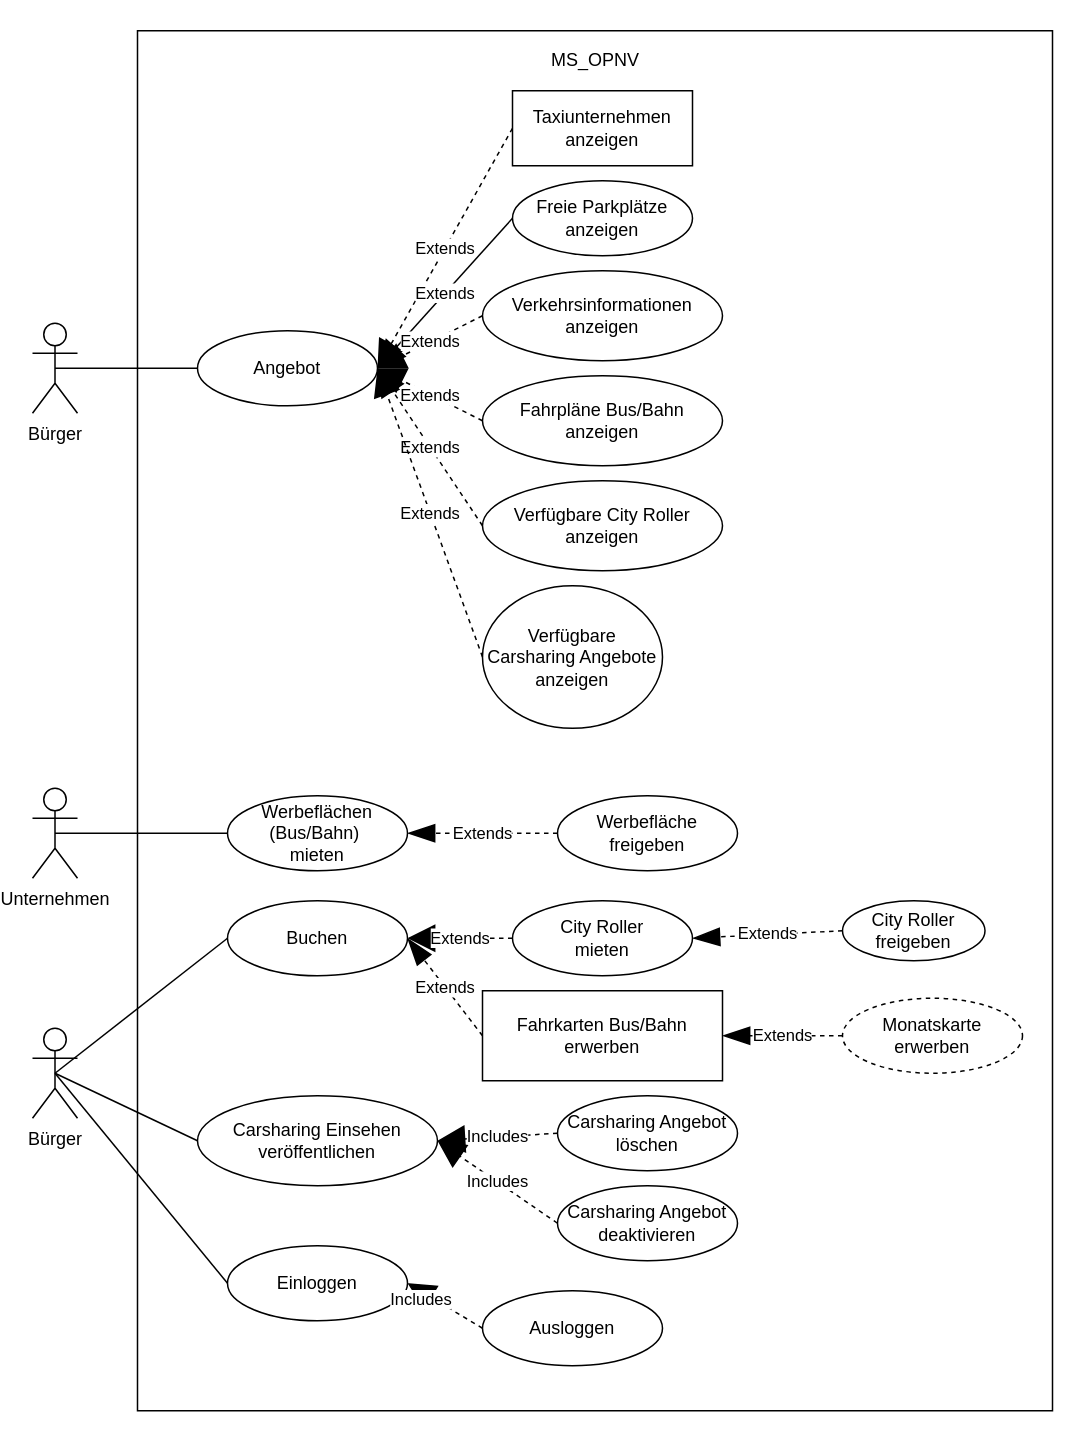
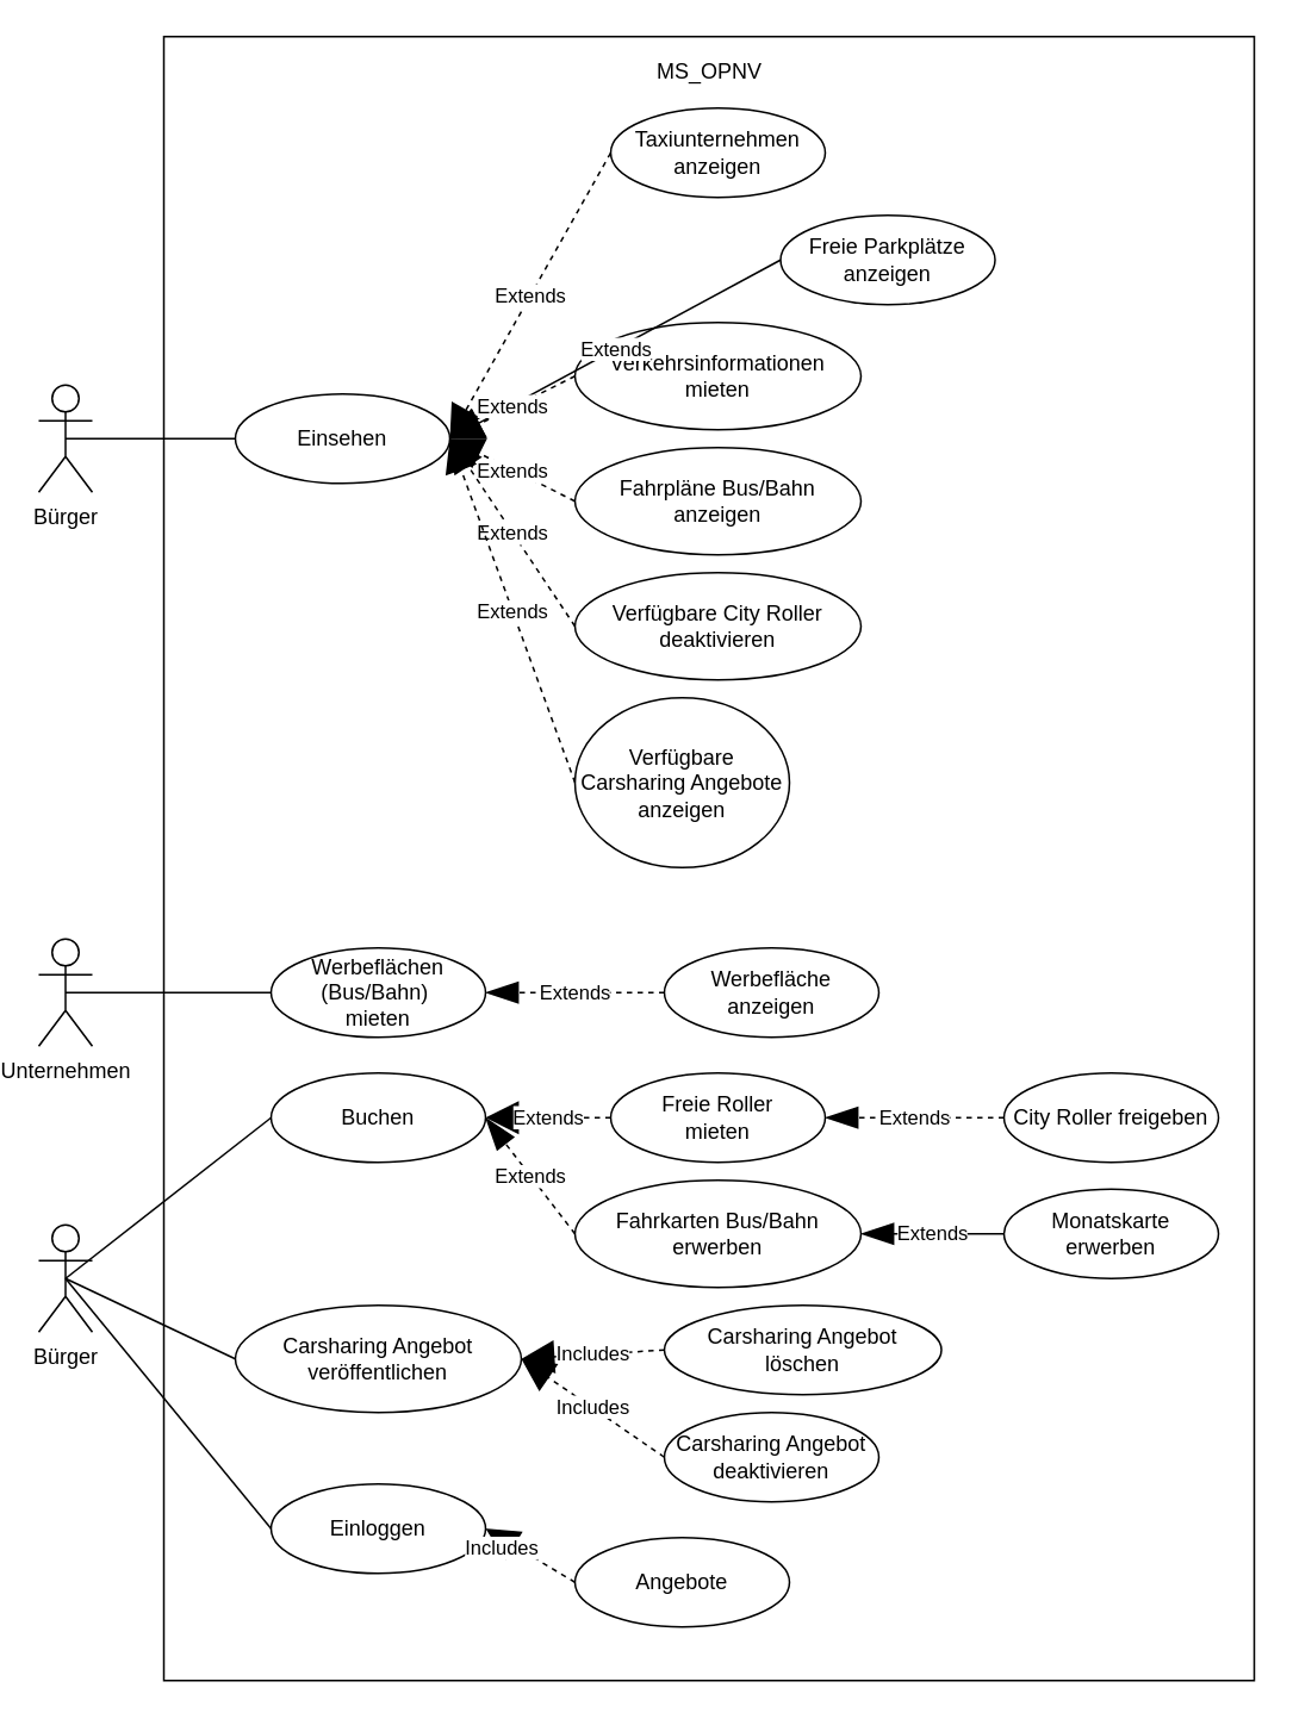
  <mxCell id="0" />
  <mxCell id="1" parent="0" />
  <mxCell id="2" value="" style="rounded=0;whiteSpace=wrap;html=1;" parent="1" vertex="1"><mxGeometry x="90" y="20" width="610" height="920" as="geometry" /></mxCell>
  <mxCell id="3" value="Bürger" style="shape=umlActor;verticalLabelPosition=bottom;labelBackgroundColor=#ffffff;verticalAlign=top;html=1;outlineConnect=0;" parent="1" vertex="1"><mxGeometry x="20" y="215" width="30" height="60" as="geometry" /></mxCell>
- <mxCell id="4" value="Angebot" style="ellipse;whiteSpace=wrap;html=1;" parent="1" vertex="1"><mxGeometry x="130" y="220" width="120" height="50" as="geometry" /></mxCell>
- <mxCell id="5" value="Taxiunternehmen&lt;br&gt;anzeigen" style="whiteSpace=wrap;html=1;rounded=0;" parent="1" vertex="1"><mxGeometry x="340" y="60" width="120" height="50" as="geometry" /></mxCell>
- <mxCell id="6" value="Freie Parkplätze&lt;br&gt;anzeigen" style="ellipse;whiteSpace=wrap;html=1;" parent="1" vertex="1"><mxGeometry x="340" y="120" width="120" height="50" as="geometry" /></mxCell>
- <mxCell id="7" value="Verkehrsinformationen&lt;br&gt;anzeigen" style="ellipse;whiteSpace=wrap;html=1;" parent="1" vertex="1"><mxGeometry x="320" y="180" width="160" height="60" as="geometry" /></mxCell>
+ <mxCell id="4" value="Einsehen" style="ellipse;whiteSpace=wrap;html=1;" parent="1" vertex="1"><mxGeometry x="130" y="220" width="120" height="50" as="geometry" /></mxCell>
+ <mxCell id="5" value="Taxiunternehmen&lt;br&gt;anzeigen" style="ellipse;whiteSpace=wrap;html=1;" parent="1" vertex="1"><mxGeometry x="340" y="60" width="120" height="50" as="geometry" /></mxCell>
+ <mxCell id="6" value="Freie Parkplätze&lt;br&gt;anzeigen" style="ellipse;whiteSpace=wrap;html=1;" parent="1" vertex="1"><mxGeometry x="435" y="120" width="120" height="50" as="geometry" /></mxCell>
+ <mxCell id="7" value="Verkehrsinformationen&lt;br&gt;mieten" style="ellipse;whiteSpace=wrap;html=1;" parent="1" vertex="1"><mxGeometry x="320" y="180" width="160" height="60" as="geometry" /></mxCell>
  <mxCell id="8" value="Fahrpläne Bus/Bahn&lt;br&gt;anzeigen" style="ellipse;whiteSpace=wrap;html=1;" parent="1" vertex="1"><mxGeometry x="320" y="250" width="160" height="60" as="geometry" /></mxCell>
  <mxCell id="9" value="Bürger" style="shape=umlActor;verticalLabelPosition=bottom;labelBackgroundColor=#ffffff;verticalAlign=top;html=1;outlineConnect=0;" parent="1" vertex="1"><mxGeometry x="20" y="685" width="30" height="60" as="geometry" /></mxCell>
  <mxCell id="10" value="MS_OPNV" style="text;html=1;strokeColor=none;fillColor=none;align=center;verticalAlign=middle;whiteSpace=wrap;rounded=0;" parent="1" vertex="1"><mxGeometry x="302.5" y="30" width="185" height="20" as="geometry" /></mxCell>
  <mxCell id="11" value="Buchen" style="ellipse;whiteSpace=wrap;html=1;" parent="1" vertex="1"><mxGeometry x="150" y="600" width="120" height="50" as="geometry" /></mxCell>
  <mxCell id="12" value="Werbeflächen&lt;br&gt;(Bus/Bahn)&amp;nbsp;&lt;br&gt;mieten" style="ellipse;whiteSpace=wrap;html=1;" parent="1" vertex="1"><mxGeometry x="150" y="530" width="120" height="50" as="geometry" /></mxCell>
- <mxCell id="13" value="City Roller&lt;br&gt;mieten" style="ellipse;whiteSpace=wrap;html=1;" parent="1" vertex="1"><mxGeometry x="340" y="600" width="120" height="50" as="geometry" /></mxCell>
- <mxCell id="14" value="Fahrkarten Bus/Bahn&lt;br&gt;erwerben" style="whiteSpace=wrap;html=1;rounded=0;" parent="1" vertex="1"><mxGeometry x="320" y="660" width="160" height="60" as="geometry" /></mxCell>
- <mxCell id="15" value="Carsharing Einsehen&lt;br&gt;veröffentlichen" style="ellipse;whiteSpace=wrap;html=1;" parent="1" vertex="1"><mxGeometry x="130" y="730" width="160" height="60" as="geometry" /></mxCell>
- <mxCell id="16" value="Verfügbare City Roller&lt;br&gt;anzeigen" style="ellipse;whiteSpace=wrap;html=1;" parent="1" vertex="1"><mxGeometry x="320" y="320" width="160" height="60" as="geometry" /></mxCell>
+ <mxCell id="13" value="Freie Roller&lt;br&gt;mieten" style="ellipse;whiteSpace=wrap;html=1;" parent="1" vertex="1"><mxGeometry x="340" y="600" width="120" height="50" as="geometry" /></mxCell>
+ <mxCell id="14" value="Fahrkarten Bus/Bahn&lt;br&gt;erwerben" style="ellipse;whiteSpace=wrap;html=1;" parent="1" vertex="1"><mxGeometry x="320" y="660" width="160" height="60" as="geometry" /></mxCell>
+ <mxCell id="15" value="Carsharing Angebot&lt;br&gt;veröffentlichen" style="ellipse;whiteSpace=wrap;html=1;" parent="1" vertex="1"><mxGeometry x="130" y="730" width="160" height="60" as="geometry" /></mxCell>
+ <mxCell id="16" value="Verfügbare City Roller&lt;br&gt;deaktivieren" style="ellipse;whiteSpace=wrap;html=1;" parent="1" vertex="1"><mxGeometry x="320" y="320" width="160" height="60" as="geometry" /></mxCell>
  <mxCell id="17" value="Verfügbare Carsharing Angebote anzeigen" style="ellipse;whiteSpace=wrap;html=1;" parent="1" vertex="1"><mxGeometry x="320" y="390" width="120" height="95" as="geometry" /></mxCell>
- <mxCell id="18" value="Carsharing Angebot&lt;br&gt;löschen" style="ellipse;whiteSpace=wrap;html=1;" parent="1" vertex="1"><mxGeometry x="370" y="730" width="120" height="50" as="geometry" /></mxCell>
+ <mxCell id="18" value="Carsharing Angebot&lt;br&gt;löschen" style="ellipse;whiteSpace=wrap;html=1;" parent="1" vertex="1"><mxGeometry x="370" y="730" width="155" height="50" as="geometry" /></mxCell>
  <mxCell id="19" value="Extends" style="endArrow=block;endSize=16;endFill=1;html=1;exitX=0;exitY=0.5;exitDx=0;exitDy=0;entryX=1;entryY=0.5;entryDx=0;entryDy=0;dashed=1;" parent="1" source="13" target="11" edge="1"><mxGeometry width="160" relative="1" as="geometry"><mxPoint x="344" y="600" as="sourcePoint" /><mxPoint x="274" y="660" as="targetPoint" /></mxGeometry></mxCell>
  <mxCell id="20" value="Extends" style="endArrow=blockThin;endSize=16;endFill=1;html=1;exitX=0;exitY=0.5;exitDx=0;exitDy=0;entryX=1;entryY=0.5;entryDx=0;entryDy=0;startArrow=none;startFill=0;dashed=1;" parent="1" source="14" target="11" edge="1"><mxGeometry width="160" relative="1" as="geometry"><mxPoint x="360" y="585" as="sourcePoint" /><mxPoint x="290" y="645" as="targetPoint" /></mxGeometry></mxCell>
  <mxCell id="21" value="Includes" style="endArrow=block;endSize=16;endFill=1;html=1;exitX=0;exitY=0.5;exitDx=0;exitDy=0;entryX=1;entryY=0.5;entryDx=0;entryDy=0;dashed=1;" parent="1" source="18" target="15" edge="1"><mxGeometry width="160" relative="1" as="geometry"><mxPoint x="370" y="595" as="sourcePoint" /><mxPoint x="300" y="655" as="targetPoint" /></mxGeometry></mxCell>
  <mxCell id="22" value="Extends" style="endArrow=block;endSize=16;endFill=1;html=1;exitX=0;exitY=0.5;exitDx=0;exitDy=0;entryX=1;entryY=0.5;entryDx=0;entryDy=0;dashed=1;" parent="1" source="5" target="4" edge="1"><mxGeometry width="160" relative="1" as="geometry"><mxPoint x="310" y="260" as="sourcePoint" /><mxPoint x="240" y="320" as="targetPoint" /></mxGeometry></mxCell>
  <mxCell id="23" value="Extends" style="endArrow=block;endSize=16;endFill=1;html=1;exitX=0;exitY=0.5;exitDx=0;exitDy=0;entryX=1;entryY=0.5;entryDx=0;entryDy=0;dashed=0;" parent="1" source="6" target="4" edge="1"><mxGeometry width="160" relative="1" as="geometry"><mxPoint x="350" y="95" as="sourcePoint" /><mxPoint x="260" y="255" as="targetPoint" /></mxGeometry></mxCell>
  <mxCell id="24" value="Extends" style="endArrow=block;endSize=16;endFill=1;html=1;exitX=0;exitY=0.5;exitDx=0;exitDy=0;entryX=1;entryY=0.5;entryDx=0;entryDy=0;dashed=1;" parent="1" source="7" target="4" edge="1"><mxGeometry width="160" relative="1" as="geometry"><mxPoint x="360" y="105" as="sourcePoint" /><mxPoint x="270" y="265" as="targetPoint" /></mxGeometry></mxCell>
  <mxCell id="25" value="Extends" style="endArrow=block;endSize=16;endFill=1;html=1;exitX=0;exitY=0.5;exitDx=0;exitDy=0;entryX=1;entryY=0.5;entryDx=0;entryDy=0;dashed=1;" parent="1" source="8" target="4" edge="1"><mxGeometry width="160" relative="1" as="geometry"><mxPoint x="370" y="115" as="sourcePoint" /><mxPoint x="280" y="275" as="targetPoint" /></mxGeometry></mxCell>
  <mxCell id="26" value="Extends" style="endArrow=block;endSize=16;endFill=1;html=1;exitX=0;exitY=0.5;exitDx=0;exitDy=0;entryX=1;entryY=0.5;entryDx=0;entryDy=0;dashed=1;" parent="1" source="16" target="4" edge="1"><mxGeometry width="160" relative="1" as="geometry"><mxPoint x="380" y="125" as="sourcePoint" /><mxPoint x="290" y="285" as="targetPoint" /></mxGeometry></mxCell>
  <mxCell id="27" value="Extends" style="endArrow=block;endSize=16;endFill=1;html=1;exitX=0;exitY=0.5;exitDx=0;exitDy=0;entryX=1;entryY=0.5;entryDx=0;entryDy=0;dashed=1;" parent="1" source="17" target="4" edge="1"><mxGeometry width="160" relative="1" as="geometry"><mxPoint x="390" y="135" as="sourcePoint" /><mxPoint x="300" y="295" as="targetPoint" /></mxGeometry></mxCell>
- <mxCell id="28" value="City Roller freigeben" style="ellipse;whiteSpace=wrap;html=1;" parent="1" vertex="1"><mxGeometry x="560" y="600" width="95" height="40" as="geometry" /></mxCell>
- <mxCell id="29" value="Werbefläche freigeben" style="ellipse;whiteSpace=wrap;html=1;" parent="1" vertex="1"><mxGeometry x="370" y="530" width="120" height="50" as="geometry" /></mxCell>
- <mxCell id="30" value="Monatskarte&lt;br&gt;erwerben" style="ellipse;whiteSpace=wrap;html=1;dashed=1;" parent="1" vertex="1"><mxGeometry x="560" y="665" width="120" height="50" as="geometry" /></mxCell>
- <mxCell id="31" value="Extends" style="endArrow=blockThin;endSize=16;endFill=1;html=1;exitX=0;exitY=0.5;exitDx=0;exitDy=0;entryX=1;entryY=0.5;entryDx=0;entryDy=0;startArrow=none;startFill=0;dashed=1;" parent="1" source="30" target="14" edge="1"><mxGeometry width="160" relative="1" as="geometry"><mxPoint x="330" y="700" as="sourcePoint" /><mxPoint x="280" y="635" as="targetPoint" /></mxGeometry></mxCell>
+ <mxCell id="28" value="City Roller freigeben" style="ellipse;whiteSpace=wrap;html=1;" parent="1" vertex="1"><mxGeometry x="560" y="600" width="120" height="50" as="geometry" /></mxCell>
+ <mxCell id="29" value="Werbefläche anzeigen" style="ellipse;whiteSpace=wrap;html=1;" parent="1" vertex="1"><mxGeometry x="370" y="530" width="120" height="50" as="geometry" /></mxCell>
+ <mxCell id="30" value="Monatskarte&lt;br&gt;erwerben" style="ellipse;whiteSpace=wrap;html=1;" parent="1" vertex="1"><mxGeometry x="560" y="665" width="120" height="50" as="geometry" /></mxCell>
+ <mxCell id="31" value="Extends" style="endArrow=blockThin;endSize=16;endFill=1;html=1;exitX=0;exitY=0.5;exitDx=0;exitDy=0;entryX=1;entryY=0.5;entryDx=0;entryDy=0;startArrow=none;startFill=0;dashed=0;" parent="1" source="30" target="14" edge="1"><mxGeometry width="160" relative="1" as="geometry"><mxPoint x="330" y="700" as="sourcePoint" /><mxPoint x="280" y="635" as="targetPoint" /></mxGeometry></mxCell>
  <mxCell id="32" value="Extends" style="endArrow=blockThin;endSize=16;endFill=1;html=1;exitX=0;exitY=0.5;exitDx=0;exitDy=0;entryX=1;entryY=0.5;entryDx=0;entryDy=0;startArrow=none;startFill=0;dashed=1;" parent="1" source="29" target="12" edge="1"><mxGeometry width="160" relative="1" as="geometry"><mxPoint x="360" y="554.5" as="sourcePoint" /><mxPoint x="280" y="554.5" as="targetPoint" /></mxGeometry></mxCell>
  <mxCell id="33" value="Extends" style="endArrow=blockThin;endSize=16;endFill=1;html=1;exitX=0;exitY=0.5;exitDx=0;exitDy=0;entryX=1;entryY=0.5;entryDx=0;entryDy=0;startArrow=none;startFill=0;dashed=1;" parent="1" source="28" target="13" edge="1"><mxGeometry width="160" relative="1" as="geometry"><mxPoint x="550" y="625" as="sourcePoint" /><mxPoint x="470" y="625" as="targetPoint" /></mxGeometry></mxCell>
  <mxCell id="34" value="Einloggen" style="ellipse;whiteSpace=wrap;html=1;" parent="1" vertex="1"><mxGeometry x="150" y="830" width="120" height="50" as="geometry" /></mxCell>
- <mxCell id="35" value="Ausloggen" style="ellipse;whiteSpace=wrap;html=1;" parent="1" vertex="1"><mxGeometry x="320" y="860" width="120" height="50" as="geometry" /></mxCell>
+ <mxCell id="35" value="Angebote" style="ellipse;whiteSpace=wrap;html=1;" parent="1" vertex="1"><mxGeometry x="320" y="860" width="120" height="50" as="geometry" /></mxCell>
  <mxCell id="36" value="Includes" style="endArrow=block;endSize=16;endFill=1;html=1;exitX=0;exitY=0.5;exitDx=0;exitDy=0;entryX=1;entryY=0.5;entryDx=0;entryDy=0;dashed=1;" parent="1" source="35" target="34" edge="1"><mxGeometry x="0.52" y="4" width="160" relative="1" as="geometry"><mxPoint x="350" y="775" as="sourcePoint" /><mxPoint x="300" y="750" as="targetPoint" /><mxPoint x="-1" as="offset" /></mxGeometry></mxCell>
  <mxCell id="37" value="" style="endArrow=none;html=1;exitX=0.5;exitY=0.5;exitDx=0;exitDy=0;exitPerimeter=0;entryX=0;entryY=0.5;entryDx=0;entryDy=0;" parent="1" source="9" target="11" edge="1"><mxGeometry width="50" height="50" relative="1" as="geometry"><mxPoint x="90" y="710" as="sourcePoint" /><mxPoint x="140" y="660" as="targetPoint" /></mxGeometry></mxCell>
  <mxCell id="38" value="" style="endArrow=none;html=1;exitX=0.5;exitY=0.5;exitDx=0;exitDy=0;exitPerimeter=0;entryX=0;entryY=0.5;entryDx=0;entryDy=0;" parent="1" source="9" target="15" edge="1"><mxGeometry width="50" height="50" relative="1" as="geometry"><mxPoint x="45" y="725" as="sourcePoint" /><mxPoint x="160" y="635" as="targetPoint" /></mxGeometry></mxCell>
  <mxCell id="39" value="" style="endArrow=none;html=1;exitX=0.5;exitY=0.5;exitDx=0;exitDy=0;exitPerimeter=0;entryX=0;entryY=0.5;entryDx=0;entryDy=0;" parent="1" source="9" target="34" edge="1"><mxGeometry width="50" height="50" relative="1" as="geometry"><mxPoint x="45" y="725" as="sourcePoint" /><mxPoint x="140" y="750" as="targetPoint" /></mxGeometry></mxCell>
  <mxCell id="40" value="" style="endArrow=none;html=1;exitX=0.5;exitY=0.5;exitDx=0;exitDy=0;exitPerimeter=0;entryX=0;entryY=0.5;entryDx=0;entryDy=0;" parent="1" source="3" target="4" edge="1"><mxGeometry width="50" height="50" relative="1" as="geometry"><mxPoint x="320" y="270" as="sourcePoint" /><mxPoint x="370" y="220" as="targetPoint" /></mxGeometry></mxCell>
  <mxCell id="41" value="Unternehmen" style="shape=umlActor;verticalLabelPosition=bottom;labelBackgroundColor=#ffffff;verticalAlign=top;html=1;outlineConnect=0;" vertex="1" parent="1"><mxGeometry x="20" y="525" width="30" height="60" as="geometry" /></mxCell>
  <mxCell id="42" value="" style="endArrow=none;html=1;exitX=0.5;exitY=0.5;exitDx=0;exitDy=0;exitPerimeter=0;entryX=0;entryY=0.5;entryDx=0;entryDy=0;" edge="1" parent="1" source="41" target="12"><mxGeometry width="50" height="50" relative="1" as="geometry"><mxPoint x="80" y="560" as="sourcePoint" /><mxPoint x="195" y="470" as="targetPoint" /></mxGeometry></mxCell>
  <mxCell id="43" value="Carsharing Angebot&lt;br&gt;deaktivieren" style="ellipse;whiteSpace=wrap;html=1;" vertex="1" parent="1"><mxGeometry x="370" y="790" width="120" height="50" as="geometry" /></mxCell>
  <mxCell id="44" value="Includes" style="endArrow=block;endSize=16;endFill=1;html=1;exitX=0;exitY=0.5;exitDx=0;exitDy=0;entryX=1;entryY=0.5;entryDx=0;entryDy=0;dashed=1;" edge="1" parent="1" source="43" target="15"><mxGeometry width="160" relative="1" as="geometry"><mxPoint x="370" y="655" as="sourcePoint" /><mxPoint x="290" y="780" as="targetPoint" /></mxGeometry></mxCell>
